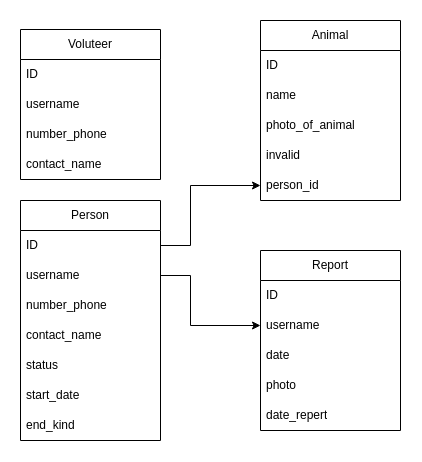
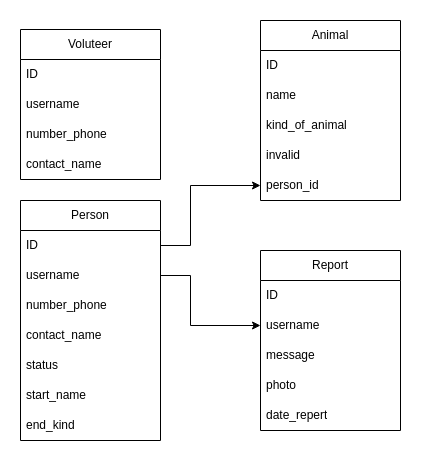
  <mxCell id="0" />
  <mxCell id="1" parent="0" />
  <mxCell id="2" value="Person" style="swimlane;fontStyle=0;childLayout=stackLayout;horizontal=1;startSize=30;horizontalStack=0;resizeParent=1;resizeParentMax=0;resizeLast=0;collapsible=1;marginBottom=0;whiteSpace=wrap;html=1;" vertex="1" parent="1"><mxGeometry x="20" y="200" width="140" height="240" as="geometry" /></mxCell>
  <mxCell id="3" value="ID" style="text;strokeColor=none;fillColor=none;align=left;verticalAlign=middle;spacingLeft=4;spacingRight=4;overflow=hidden;points=[[0,0.5],[1,0.5]];portConstraint=eastwest;rotatable=0;whiteSpace=wrap;html=1;" vertex="1" parent="2"><mxGeometry y="30" width="140" height="30" as="geometry" /></mxCell>
  <mxCell id="4" value="username" style="text;strokeColor=none;fillColor=none;align=left;verticalAlign=middle;spacingLeft=4;spacingRight=4;overflow=hidden;points=[[0,0.5],[1,0.5]];portConstraint=eastwest;rotatable=0;whiteSpace=wrap;html=1;" vertex="1" parent="2"><mxGeometry y="60" width="140" height="30" as="geometry" /></mxCell>
  <mxCell id="5" value="number_phone" style="text;strokeColor=none;fillColor=none;align=left;verticalAlign=middle;spacingLeft=4;spacingRight=4;overflow=hidden;points=[[0,0.5],[1,0.5]];portConstraint=eastwest;rotatable=0;whiteSpace=wrap;html=1;" vertex="1" parent="2"><mxGeometry y="90" width="140" height="30" as="geometry" /></mxCell>
  <mxCell id="6" value="contact_name" style="text;strokeColor=none;fillColor=none;align=left;verticalAlign=middle;spacingLeft=4;spacingRight=4;overflow=hidden;points=[[0,0.5],[1,0.5]];portConstraint=eastwest;rotatable=0;whiteSpace=wrap;html=1;" vertex="1" parent="2"><mxGeometry y="120" width="140" height="30" as="geometry" /></mxCell>
  <mxCell id="7" value="status" style="text;strokeColor=none;fillColor=none;align=left;verticalAlign=middle;spacingLeft=4;spacingRight=4;overflow=hidden;points=[[0,0.5],[1,0.5]];portConstraint=eastwest;rotatable=0;whiteSpace=wrap;html=1;" vertex="1" parent="2"><mxGeometry y="150" width="140" height="30" as="geometry" /></mxCell>
- <mxCell id="8" value="start_date" style="text;strokeColor=none;fillColor=none;align=left;verticalAlign=middle;spacingLeft=4;spacingRight=4;overflow=hidden;points=[[0,0.5],[1,0.5]];portConstraint=eastwest;rotatable=0;whiteSpace=wrap;html=1;" vertex="1" parent="2"><mxGeometry y="180" width="140" height="30" as="geometry" /></mxCell>
+ <mxCell id="8" value="start_name" style="text;strokeColor=none;fillColor=none;align=left;verticalAlign=middle;spacingLeft=4;spacingRight=4;overflow=hidden;points=[[0,0.5],[1,0.5]];portConstraint=eastwest;rotatable=0;whiteSpace=wrap;html=1;" vertex="1" parent="2"><mxGeometry y="180" width="140" height="30" as="geometry" /></mxCell>
  <mxCell id="9" value="end_kind" style="text;strokeColor=none;fillColor=none;align=left;verticalAlign=middle;spacingLeft=4;spacingRight=4;overflow=hidden;points=[[0,0.5],[1,0.5]];portConstraint=eastwest;rotatable=0;whiteSpace=wrap;html=1;" vertex="1" parent="2"><mxGeometry y="210" width="140" height="30" as="geometry" /></mxCell>
  <mxCell id="10" value="" style="endArrow=classic;html=1;rounded=0;entryX=0;entryY=0.5;entryDx=0;entryDy=0;exitX=1;exitY=0.5;exitDx=0;exitDy=0;" edge="1" parent="1" source="3" target="16"><mxGeometry width="50" height="50" relative="1" as="geometry"><mxPoint x="160" y="200" as="sourcePoint" /><mxPoint x="260" y="320" as="targetPoint" /><Array as="points"><mxPoint x="190" y="245" /><mxPoint x="190" y="185" /></Array></mxGeometry></mxCell>
  <mxCell id="11" value="Animal" style="swimlane;fontStyle=0;childLayout=stackLayout;horizontal=1;startSize=30;horizontalStack=0;resizeParent=1;resizeParentMax=0;resizeLast=0;collapsible=1;marginBottom=0;whiteSpace=wrap;html=1;" vertex="1" parent="1"><mxGeometry x="260" y="20" width="140" height="180" as="geometry" /></mxCell>
  <mxCell id="12" value="ID" style="text;strokeColor=none;fillColor=none;align=left;verticalAlign=middle;spacingLeft=4;spacingRight=4;overflow=hidden;points=[[0,0.5],[1,0.5]];portConstraint=eastwest;rotatable=0;whiteSpace=wrap;html=1;" vertex="1" parent="11"><mxGeometry y="30" width="140" height="30" as="geometry" /></mxCell>
  <mxCell id="13" value="name" style="text;strokeColor=none;fillColor=none;align=left;verticalAlign=middle;spacingLeft=4;spacingRight=4;overflow=hidden;points=[[0,0.5],[1,0.5]];portConstraint=eastwest;rotatable=0;whiteSpace=wrap;html=1;" vertex="1" parent="11"><mxGeometry y="60" width="140" height="30" as="geometry" /></mxCell>
- <mxCell id="14" value="photo_of_animal" style="text;strokeColor=none;fillColor=none;align=left;verticalAlign=middle;spacingLeft=4;spacingRight=4;overflow=hidden;points=[[0,0.5],[1,0.5]];portConstraint=eastwest;rotatable=0;whiteSpace=wrap;html=1;" vertex="1" parent="11"><mxGeometry y="90" width="140" height="30" as="geometry" /></mxCell>
+ <mxCell id="14" value="kind_of_animal" style="text;strokeColor=none;fillColor=none;align=left;verticalAlign=middle;spacingLeft=4;spacingRight=4;overflow=hidden;points=[[0,0.5],[1,0.5]];portConstraint=eastwest;rotatable=0;whiteSpace=wrap;html=1;" vertex="1" parent="11"><mxGeometry y="90" width="140" height="30" as="geometry" /></mxCell>
  <mxCell id="15" value="invalid" style="text;strokeColor=none;fillColor=none;align=left;verticalAlign=middle;spacingLeft=4;spacingRight=4;overflow=hidden;points=[[0,0.5],[1,0.5]];portConstraint=eastwest;rotatable=0;whiteSpace=wrap;html=1;" vertex="1" parent="11"><mxGeometry y="120" width="140" height="30" as="geometry" /></mxCell>
  <mxCell id="16" value="person_id" style="text;strokeColor=none;fillColor=none;align=left;verticalAlign=middle;spacingLeft=4;spacingRight=4;overflow=hidden;points=[[0,0.5],[1,0.5]];portConstraint=eastwest;rotatable=0;whiteSpace=wrap;html=1;" vertex="1" parent="11"><mxGeometry y="150" width="140" height="30" as="geometry" /></mxCell>
  <mxCell id="17" value="Voluteer" style="swimlane;fontStyle=0;childLayout=stackLayout;horizontal=1;startSize=30;horizontalStack=0;resizeParent=1;resizeParentMax=0;resizeLast=0;collapsible=1;marginBottom=0;whiteSpace=wrap;html=1;" vertex="1" parent="1"><mxGeometry x="20" y="29" width="140" height="150" as="geometry" /></mxCell>
  <mxCell id="18" value="ID" style="text;strokeColor=none;fillColor=none;align=left;verticalAlign=middle;spacingLeft=4;spacingRight=4;overflow=hidden;points=[[0,0.5],[1,0.5]];portConstraint=eastwest;rotatable=0;whiteSpace=wrap;html=1;" vertex="1" parent="17"><mxGeometry y="30" width="140" height="30" as="geometry" /></mxCell>
  <mxCell id="19" value="username" style="text;strokeColor=none;fillColor=none;align=left;verticalAlign=middle;spacingLeft=4;spacingRight=4;overflow=hidden;points=[[0,0.5],[1,0.5]];portConstraint=eastwest;rotatable=0;whiteSpace=wrap;html=1;" vertex="1" parent="17"><mxGeometry y="60" width="140" height="30" as="geometry" /></mxCell>
  <mxCell id="20" value="number_phone" style="text;strokeColor=none;fillColor=none;align=left;verticalAlign=middle;spacingLeft=4;spacingRight=4;overflow=hidden;points=[[0,0.5],[1,0.5]];portConstraint=eastwest;rotatable=0;whiteSpace=wrap;html=1;" vertex="1" parent="17"><mxGeometry y="90" width="140" height="30" as="geometry" /></mxCell>
  <mxCell id="21" value="contact_name" style="text;strokeColor=none;fillColor=none;align=left;verticalAlign=middle;spacingLeft=4;spacingRight=4;overflow=hidden;points=[[0,0.5],[1,0.5]];portConstraint=eastwest;rotatable=0;whiteSpace=wrap;html=1;" vertex="1" parent="17"><mxGeometry y="120" width="140" height="30" as="geometry" /></mxCell>
  <mxCell id="22" value="Report" style="swimlane;fontStyle=0;childLayout=stackLayout;horizontal=1;startSize=30;horizontalStack=0;resizeParent=1;resizeParentMax=0;resizeLast=0;collapsible=1;marginBottom=0;whiteSpace=wrap;html=1;" vertex="1" parent="1"><mxGeometry x="260" y="250" width="140" height="180" as="geometry" /></mxCell>
  <mxCell id="23" value="ID" style="text;strokeColor=none;fillColor=none;align=left;verticalAlign=middle;spacingLeft=4;spacingRight=4;overflow=hidden;points=[[0,0.5],[1,0.5]];portConstraint=eastwest;rotatable=0;whiteSpace=wrap;html=1;" vertex="1" parent="22"><mxGeometry y="30" width="140" height="30" as="geometry" /></mxCell>
  <mxCell id="24" value="username" style="text;strokeColor=none;fillColor=none;align=left;verticalAlign=middle;spacingLeft=4;spacingRight=4;overflow=hidden;points=[[0,0.5],[1,0.5]];portConstraint=eastwest;rotatable=0;whiteSpace=wrap;html=1;" vertex="1" parent="22"><mxGeometry y="60" width="140" height="30" as="geometry" /></mxCell>
- <mxCell id="25" value="date" style="text;strokeColor=none;fillColor=none;align=left;verticalAlign=middle;spacingLeft=4;spacingRight=4;overflow=hidden;points=[[0,0.5],[1,0.5]];portConstraint=eastwest;rotatable=0;whiteSpace=wrap;html=1;" vertex="1" parent="22"><mxGeometry y="90" width="140" height="30" as="geometry" /></mxCell>
+ <mxCell id="25" value="message" style="text;strokeColor=none;fillColor=none;align=left;verticalAlign=middle;spacingLeft=4;spacingRight=4;overflow=hidden;points=[[0,0.5],[1,0.5]];portConstraint=eastwest;rotatable=0;whiteSpace=wrap;html=1;" vertex="1" parent="22"><mxGeometry y="90" width="140" height="30" as="geometry" /></mxCell>
  <mxCell id="26" value="photo" style="text;strokeColor=none;fillColor=none;align=left;verticalAlign=middle;spacingLeft=4;spacingRight=4;overflow=hidden;points=[[0,0.5],[1,0.5]];portConstraint=eastwest;rotatable=0;whiteSpace=wrap;html=1;" vertex="1" parent="22"><mxGeometry y="120" width="140" height="30" as="geometry" /></mxCell>
  <mxCell id="27" value="date_repert" style="text;strokeColor=none;fillColor=none;align=left;verticalAlign=middle;spacingLeft=4;spacingRight=4;overflow=hidden;points=[[0,0.5],[1,0.5]];portConstraint=eastwest;rotatable=0;whiteSpace=wrap;html=1;" vertex="1" parent="22"><mxGeometry y="150" width="140" height="30" as="geometry" /></mxCell>
  <mxCell id="28" value="" style="endArrow=classic;html=1;rounded=0;exitX=1;exitY=0.5;exitDx=0;exitDy=0;entryX=0;entryY=0.5;entryDx=0;entryDy=0;" edge="1" parent="1" source="4" target="24"><mxGeometry width="50" height="50" relative="1" as="geometry"><mxPoint x="190" y="340" as="sourcePoint" /><mxPoint x="240" y="290" as="targetPoint" /><Array as="points"><mxPoint x="190" y="275" /><mxPoint x="190" y="325" /></Array></mxGeometry></mxCell>
